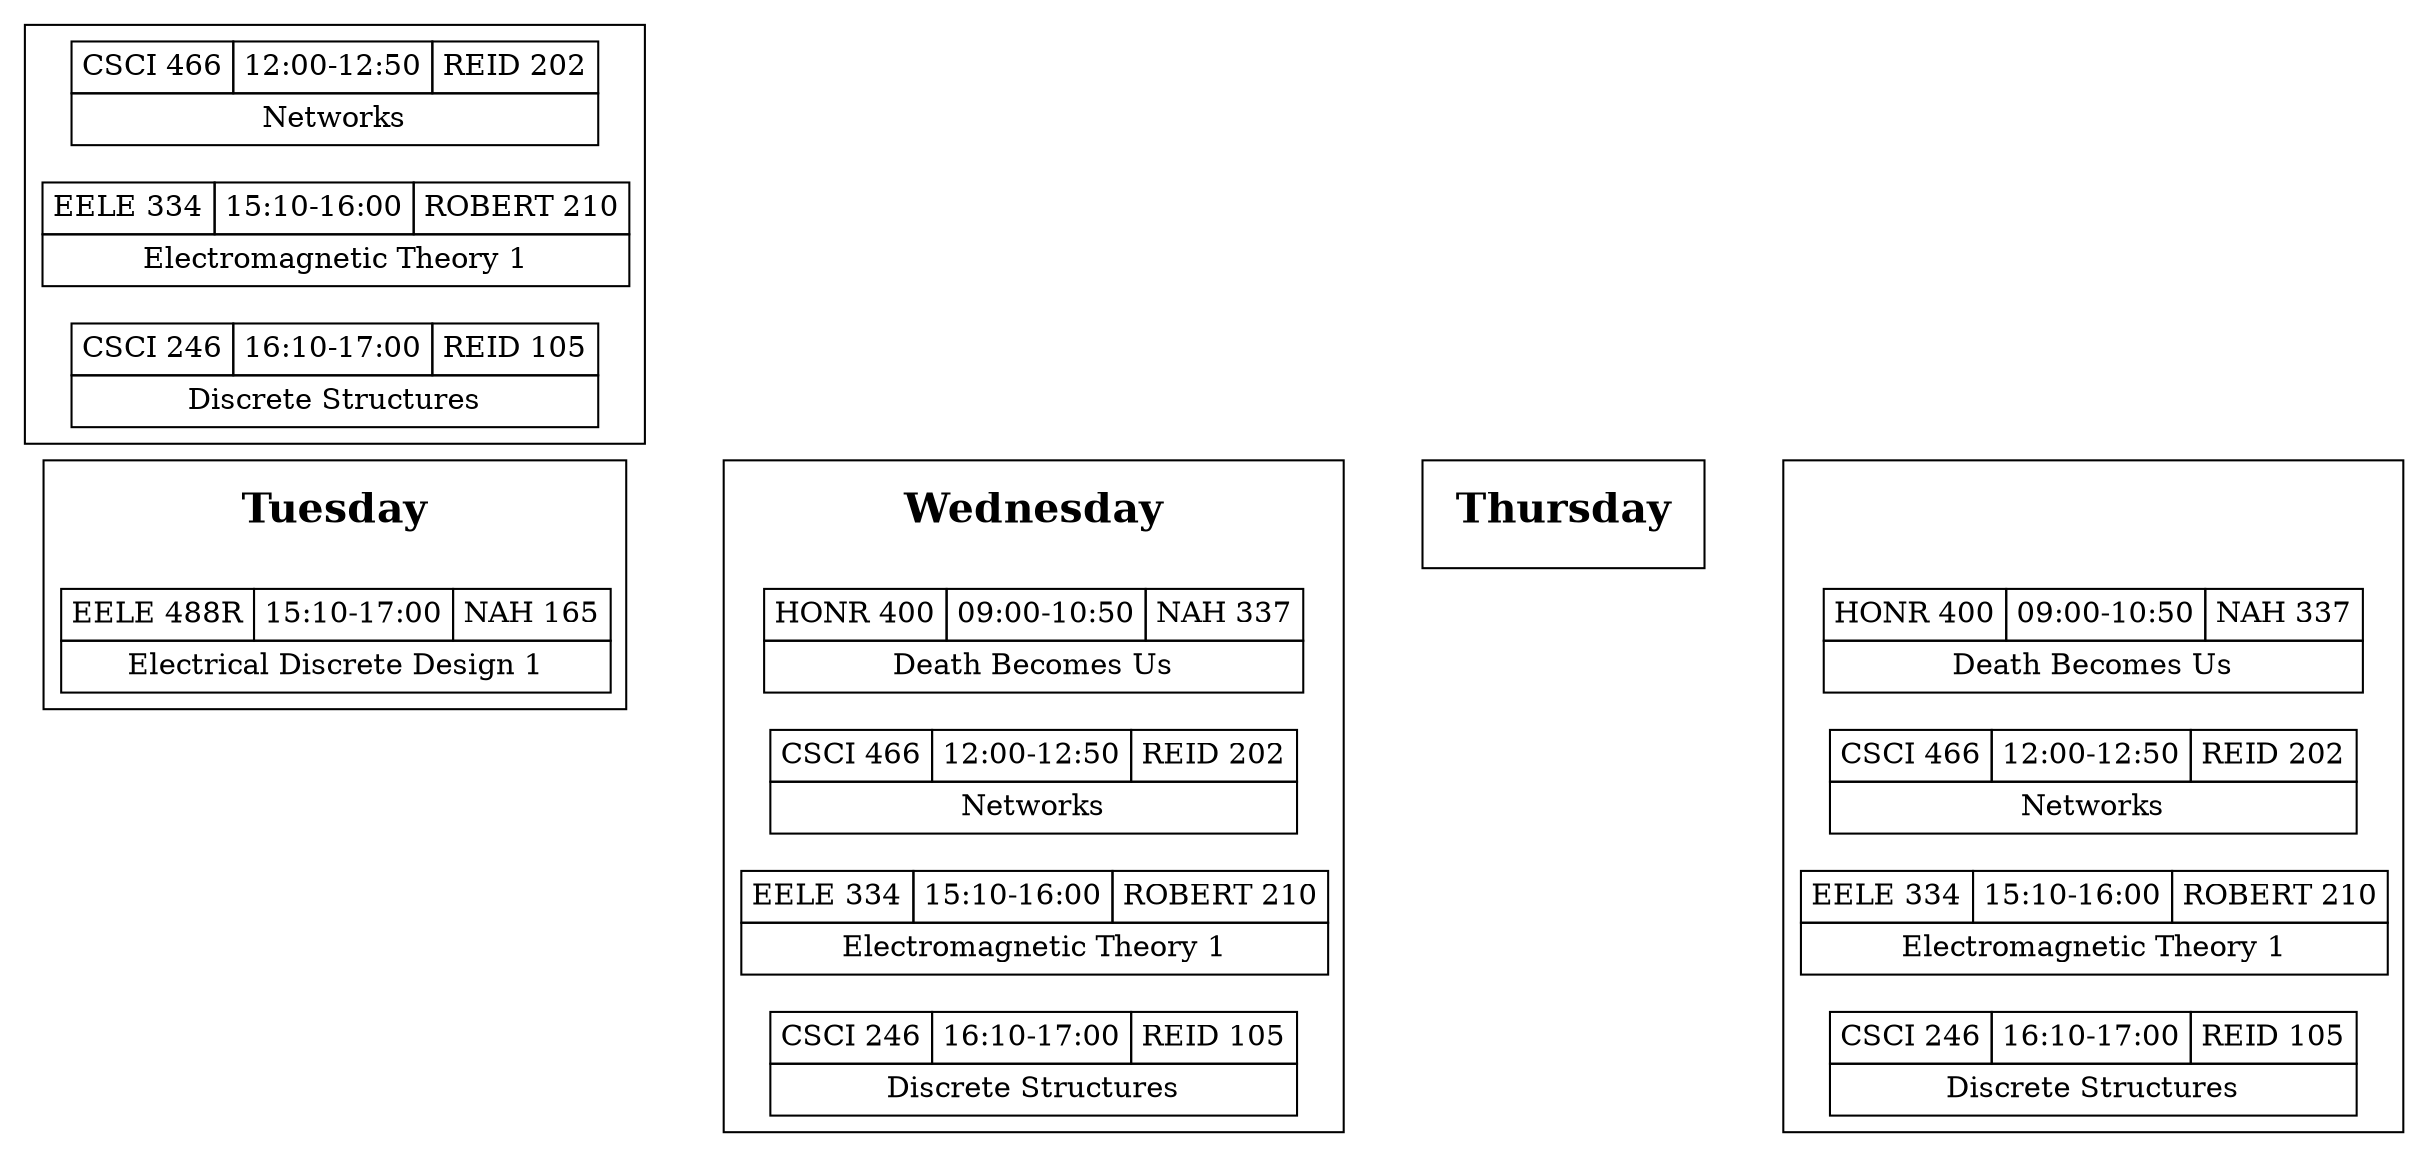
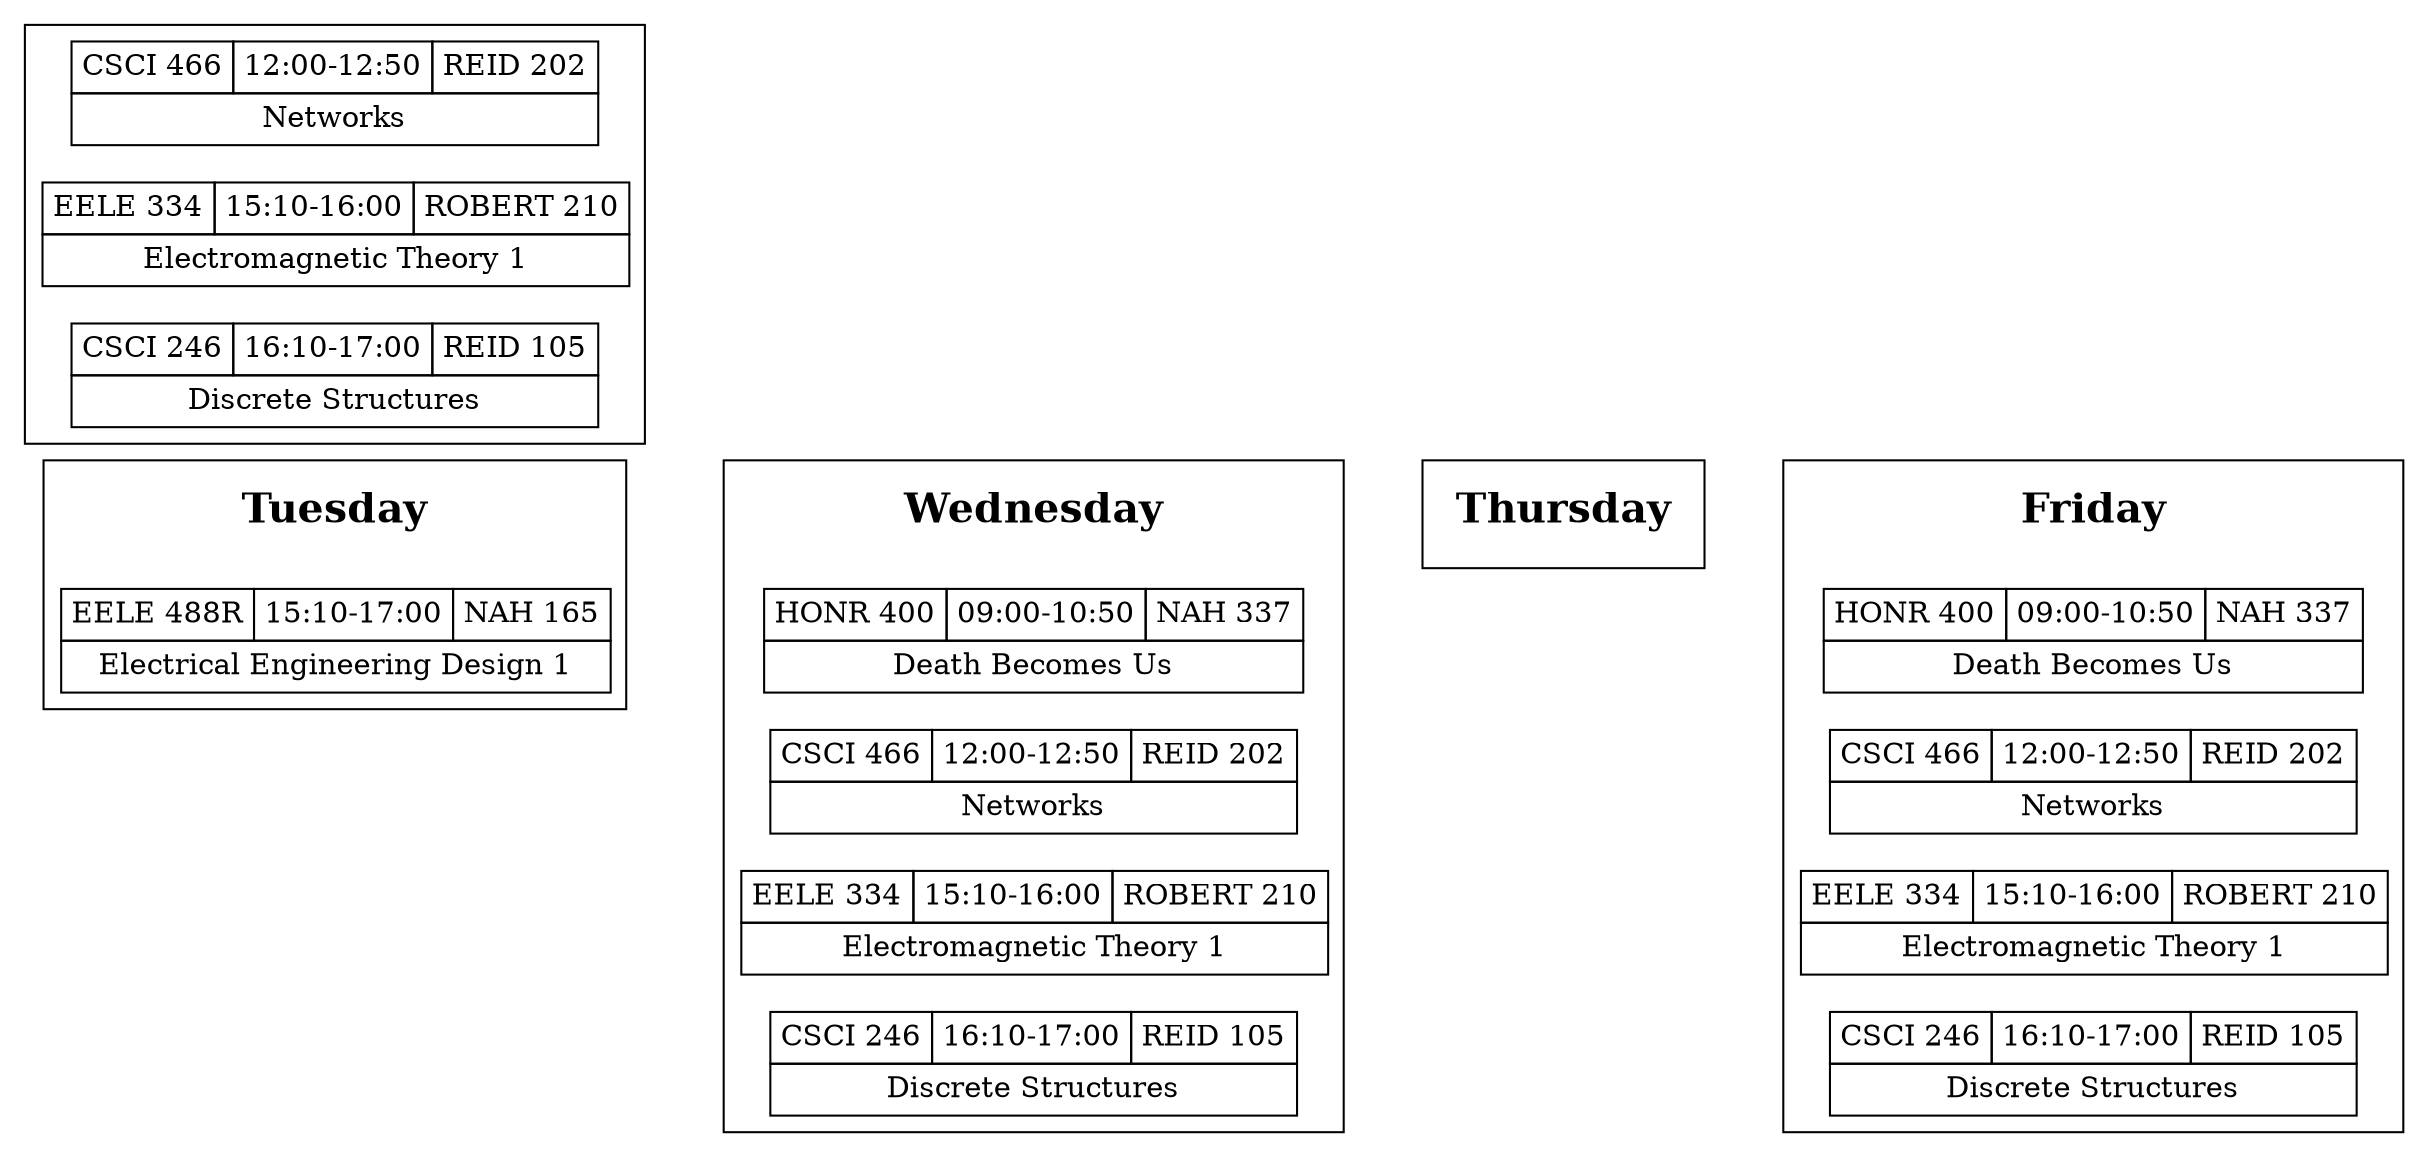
  digraph {
    rankdir=LR
    ranksep=.75
    splines=false
    node [shape=none margin=0]
    edge [style=invis]
    Tuesday [fontsize=20 label=<<B>\N</B>> shape=plaintext margin=""]
    Wednesday [fontsize=20 label=<<B>\N</B>> shape=plaintext margin=""]
    Thursday [fontsize=20 label=<<B>\N</B>> shape=plaintext margin=""]
+   Friday [fontsize=20 label=<<B>\N</B>> shape=plaintext margin=""]
    n5 [label=< 		 <TABLE BORDER="0" CELLBORDER="1" CELLSPACING="0" CELLPADDING="4"> 		 <TR> 		 <TD>CSCI 466</TD> 		 <TD>12:00-12:50</TD> 		 <TD>REID 202</TD> 		 </TR> 		 <TR><TD COLSPAN="3">Networks</TD></TR> 		 </TABLE>>]
    n6 [label=< 		 <TABLE BORDER="0" CELLBORDER="1" CELLSPACING="0" CELLPADDING="4"> 		 <TR> 		 <TD>EELE 334</TD> 		 <TD>15:10-16:00</TD> 		 <TD>ROBERT 210</TD> 		 </TR> 		 <TR><TD COLSPAN="3">Electromagnetic Theory 1</TD></TR> 		 </TABLE>>]
    n7 [label=< 		 <TABLE BORDER="0" CELLBORDER="1" CELLSPACING="0" CELLPADDING="4"> 		 <TR> 		 <TD>CSCI 246</TD> 		 <TD>16:10-17:00</TD> 		 <TD>REID 105</TD> 		 </TR> 		 <TR><TD COLSPAN="3">Discrete Structures</TD></TR> 		 </TABLE>>]
-   n8 [label=< 		 <TABLE BORDER="0" CELLBORDER="1" CELLSPACING="0" CELLPADDING="4"> 		 <TR> 		 <TD>EELE 488R</TD> 		 <TD>15:10-17:00</TD> 		 <TD>NAH 165</TD> 		 </TR> 		 <TR><TD COLSPAN="3">Electrical Discrete Design 1</TD></TR> 		 </TABLE>>]
+   n8 [label=< 		 <TABLE BORDER="0" CELLBORDER="1" CELLSPACING="0" CELLPADDING="4"> 		 <TR> 		 <TD>EELE 488R</TD> 		 <TD>15:10-17:00</TD> 		 <TD>NAH 165</TD> 		 </TR> 		 <TR><TD COLSPAN="3">Electrical Engineering Design 1</TD></TR> 		 </TABLE>>]
    n9 [label=< 		 <TABLE BORDER="0" CELLBORDER="1" CELLSPACING="0" CELLPADDING="4"> 		 <TR> 		 <TD>HONR 400</TD> 		 <TD>09:00-10:50</TD> 		 <TD>NAH 337</TD> 		 </TR> 		 <TR><TD COLSPAN="3">Death Becomes Us</TD></TR> 		 </TABLE>>]
    n10 [label=< 		 <TABLE BORDER="0" CELLBORDER="1" CELLSPACING="0" CELLPADDING="4"> 		 <TR> 		 <TD>CSCI 466</TD> 		 <TD>12:00-12:50</TD> 		 <TD>REID 202</TD> 		 </TR> 		 <TR><TD COLSPAN="3">Networks</TD></TR> 		 </TABLE>>]
    n11 [label=< 		 <TABLE BORDER="0" CELLBORDER="1" CELLSPACING="0" CELLPADDING="4"> 		 <TR> 		 <TD>EELE 334</TD> 		 <TD>15:10-16:00</TD> 		 <TD>ROBERT 210</TD> 		 </TR> 		 <TR><TD COLSPAN="3">Electromagnetic Theory 1</TD></TR> 		 </TABLE>>]
    n12 [label=< 		 <TABLE BORDER="0" CELLBORDER="1" CELLSPACING="0" CELLPADDING="4"> 		 <TR> 		 <TD>CSCI 246</TD> 		 <TD>16:10-17:00</TD> 		 <TD>REID 105</TD> 		 </TR> 		 <TR><TD COLSPAN="3">Discrete Structures</TD></TR> 		 </TABLE>>]
    n13 [label=< 		 <TABLE BORDER="0" CELLBORDER="1" CELLSPACING="0" CELLPADDING="4"> 		 <TR> 		 <TD>HONR 400</TD> 		 <TD>09:00-10:50</TD> 		 <TD>NAH 337</TD> 		 </TR> 		 <TR><TD COLSPAN="3">Death Becomes Us</TD></TR> 		 </TABLE>>]
    n14 [label=< 		 <TABLE BORDER="0" CELLBORDER="1" CELLSPACING="0" CELLPADDING="4"> 		 <TR> 		 <TD>CSCI 466</TD> 		 <TD>12:00-12:50</TD> 		 <TD>REID 202</TD> 		 </TR> 		 <TR><TD COLSPAN="3">Networks</TD></TR> 		 </TABLE>>]
    n15 [label=< 		 <TABLE BORDER="0" CELLBORDER="1" CELLSPACING="0" CELLPADDING="4"> 		 <TR> 		 <TD>EELE 334</TD> 		 <TD>15:10-16:00</TD> 		 <TD>ROBERT 210</TD> 		 </TR> 		 <TR><TD COLSPAN="3">Electromagnetic Theory 1</TD></TR> 		 </TABLE>>]
    n16 [label=< 		 <TABLE BORDER="0" CELLBORDER="1" CELLSPACING="0" CELLPADDING="4"> 		 <TR> 		 <TD>CSCI 246</TD> 		 <TD>16:10-17:00</TD> 		 <TD>REID 105</TD> 		 </TR> 		 <TR><TD COLSPAN="3">Discrete Structures</TD></TR> 		 </TABLE>>]
    subgraph sub_1 {
      Tuesday
      Wednesday
      Thursday
+     Friday
    }
    subgraph sub_2 {
      subgraph cluster_3 {
        rank=same
        n5
        n6
        n7
      }
    }
    subgraph sub_4 {
      subgraph cluster_5 {
        rank=same
        Tuesday
        n8
      }
    }
    subgraph sub_6 {
      subgraph cluster_7 {
        rank=same
        Wednesday
        n9
        n10
        n11
        n12
      }
    }
    subgraph sub_8 {
      subgraph cluster_9 {
        rank=same
        Thursday
      }
    }
    subgraph sub_10 {
      subgraph cluster_11 {
        rank=same
+       Friday
        n13
        n14
        n15
        n16
      }
    }
    Tuesday -> Wednesday
    Wednesday -> Thursday
+   Thursday -> Friday
  }
